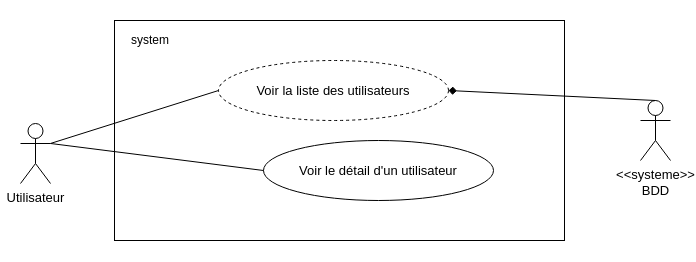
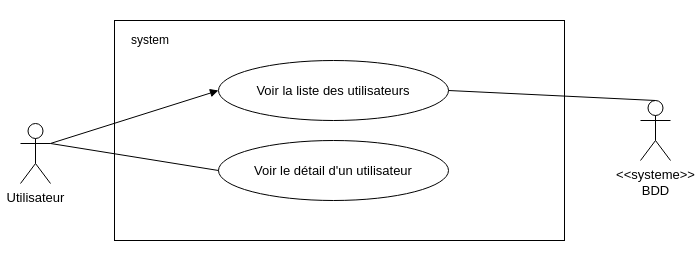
  <mxCell id="0" />
  <mxCell id="1" parent="0" />
  <mxCell id="2" value="" style="whiteSpace=wrap;html=1;" parent="1" vertex="1"><mxGeometry x="114" y="20" width="450" height="220" as="geometry" /></mxCell>
  <mxCell id="3" value="system" style="text;html=1;strokeColor=none;fillColor=none;align=center;verticalAlign=middle;whiteSpace=wrap;rounded=0;" parent="1" vertex="1"><mxGeometry x="130" y="30" width="40" height="20" as="geometry" /></mxCell>
  <mxCell id="4" value="Utilisateur" style="shape=umlActor;verticalLabelPosition=bottom;labelBackgroundColor=#ffffff;verticalAlign=top;html=1;fontSize=13;" parent="1" vertex="1"><mxGeometry x="20" y="123" width="30" height="60" as="geometry" /></mxCell>
  <mxCell id="5" value="&amp;lt;&amp;lt;systeme&amp;gt;&amp;gt;&lt;br&gt;BDD" style="shape=umlActor;verticalLabelPosition=bottom;labelBackgroundColor=#ffffff;verticalAlign=top;html=1;fontSize=13;" parent="1" vertex="1"><mxGeometry x="640" y="100" width="30" height="60" as="geometry" /></mxCell>
- <mxCell id="6" value="Voir la liste des utilisateurs" style="ellipse;whiteSpace=wrap;html=1;fontSize=13;dashed=1;" parent="1" vertex="1"><mxGeometry x="218" y="60" width="230" height="60" as="geometry" /></mxCell>
- <mxCell id="7" value="Voir le détail d'un utilisateur" style="ellipse;whiteSpace=wrap;html=1;fontSize=13;" parent="1" vertex="1"><mxGeometry x="263" y="140" width="230" height="60" as="geometry" /></mxCell>
- <mxCell id="8" value="" style="endArrow=diamond;html=1;fontSize=15;entryX=1;entryY=0.5;entryDx=0;entryDy=0;exitX=0.5;exitY=0;exitDx=0;exitDy=0;exitPerimeter=0;" parent="1" source="5" target="6" edge="1"><mxGeometry width="50" height="50" relative="1" as="geometry"><mxPoint x="637.5" y="279" as="sourcePoint" /><mxPoint x="458" y="220" as="targetPoint" /></mxGeometry></mxCell>
- <mxCell id="9" value="" style="endArrow=none;html=1;fontSize=15;entryX=0;entryY=0.5;entryDx=0;entryDy=0;exitX=1;exitY=0.333;exitDx=0;exitDy=0;exitPerimeter=0;" parent="1" source="4" target="6" edge="1"><mxGeometry width="50" height="50" relative="1" as="geometry"><mxPoint x="-10" y="660" as="sourcePoint" /><mxPoint x="40" y="610" as="targetPoint" /></mxGeometry></mxCell>
+ <mxCell id="6" value="Voir la liste des utilisateurs" style="ellipse;whiteSpace=wrap;html=1;fontSize=13;" parent="1" vertex="1"><mxGeometry x="218" y="60" width="230" height="60" as="geometry" /></mxCell>
+ <mxCell id="7" value="Voir le détail d'un utilisateur" style="ellipse;whiteSpace=wrap;html=1;fontSize=13;" parent="1" vertex="1"><mxGeometry x="218" y="140" width="230" height="60" as="geometry" /></mxCell>
+ <mxCell id="8" value="" style="endArrow=none;html=1;fontSize=15;entryX=1;entryY=0.5;entryDx=0;entryDy=0;exitX=0.5;exitY=0;exitDx=0;exitDy=0;exitPerimeter=0;" parent="1" source="5" target="6" edge="1"><mxGeometry width="50" height="50" relative="1" as="geometry"><mxPoint x="637.5" y="279" as="sourcePoint" /><mxPoint x="458" y="220" as="targetPoint" /></mxGeometry></mxCell>
+ <mxCell id="9" value="" style="endArrow=block;html=1;fontSize=15;entryX=0;entryY=0.5;entryDx=0;entryDy=0;exitX=1;exitY=0.333;exitDx=0;exitDy=0;exitPerimeter=0;" parent="1" source="4" target="6" edge="1"><mxGeometry width="50" height="50" relative="1" as="geometry"><mxPoint x="-10" y="660" as="sourcePoint" /><mxPoint x="40" y="610" as="targetPoint" /></mxGeometry></mxCell>
  <mxCell id="10" value="" style="endArrow=none;html=1;fontSize=15;entryX=0;entryY=0.5;entryDx=0;entryDy=0;exitX=1;exitY=0.333;exitDx=0;exitDy=0;exitPerimeter=0;" parent="1" source="4" target="7" edge="1"><mxGeometry width="50" height="50" relative="1" as="geometry"><mxPoint x="60" y="153" as="sourcePoint" /><mxPoint x="228" y="110" as="targetPoint" /></mxGeometry></mxCell>
